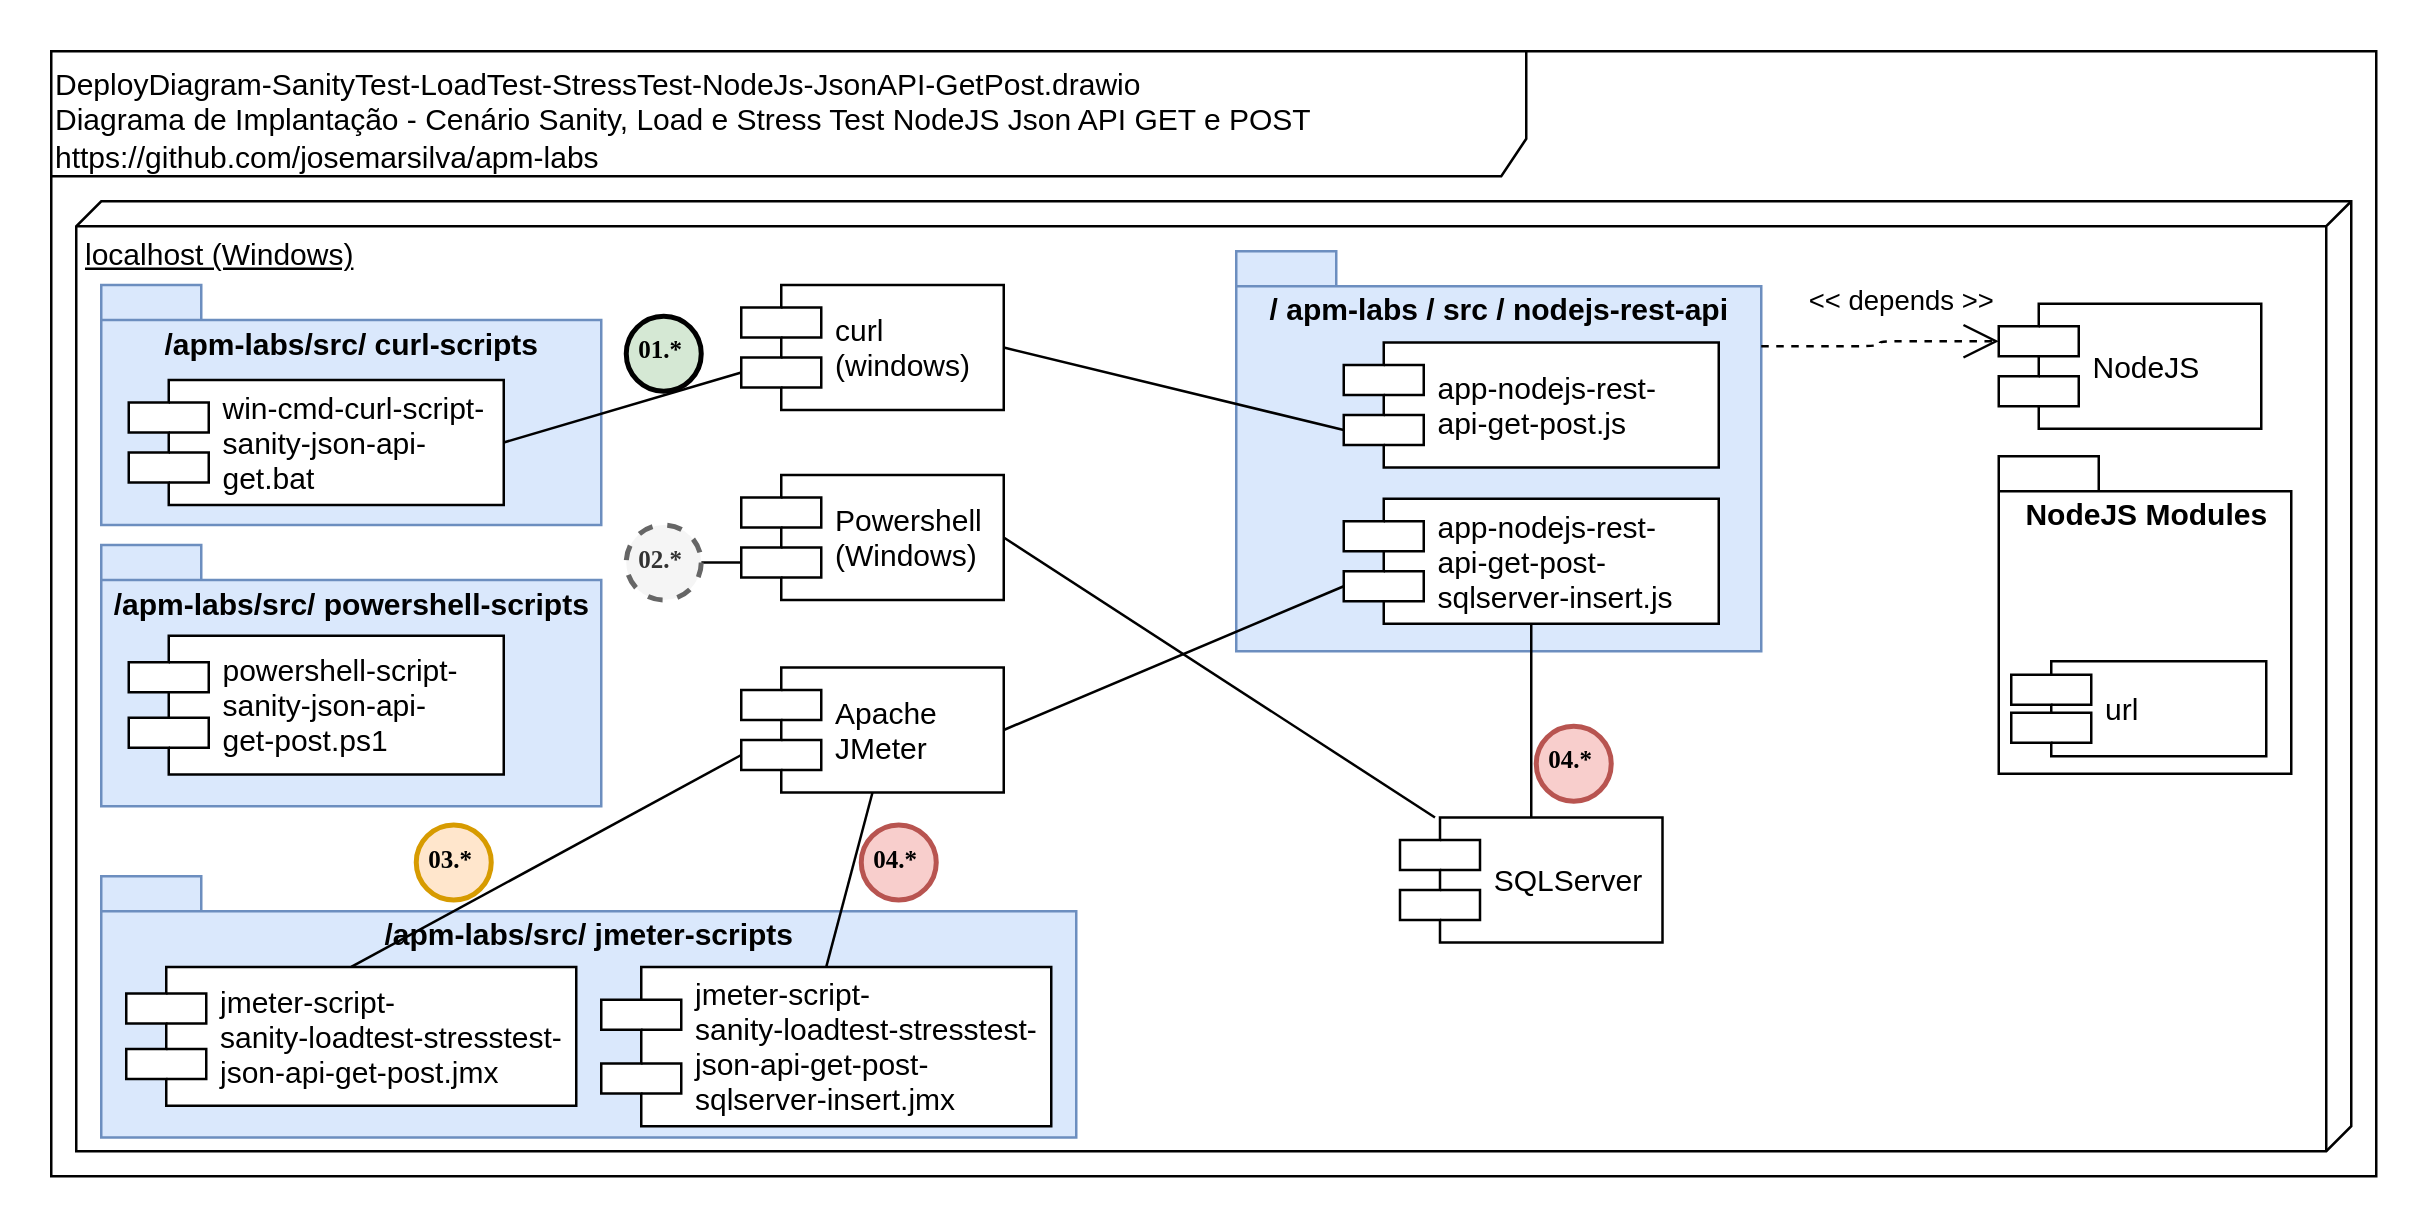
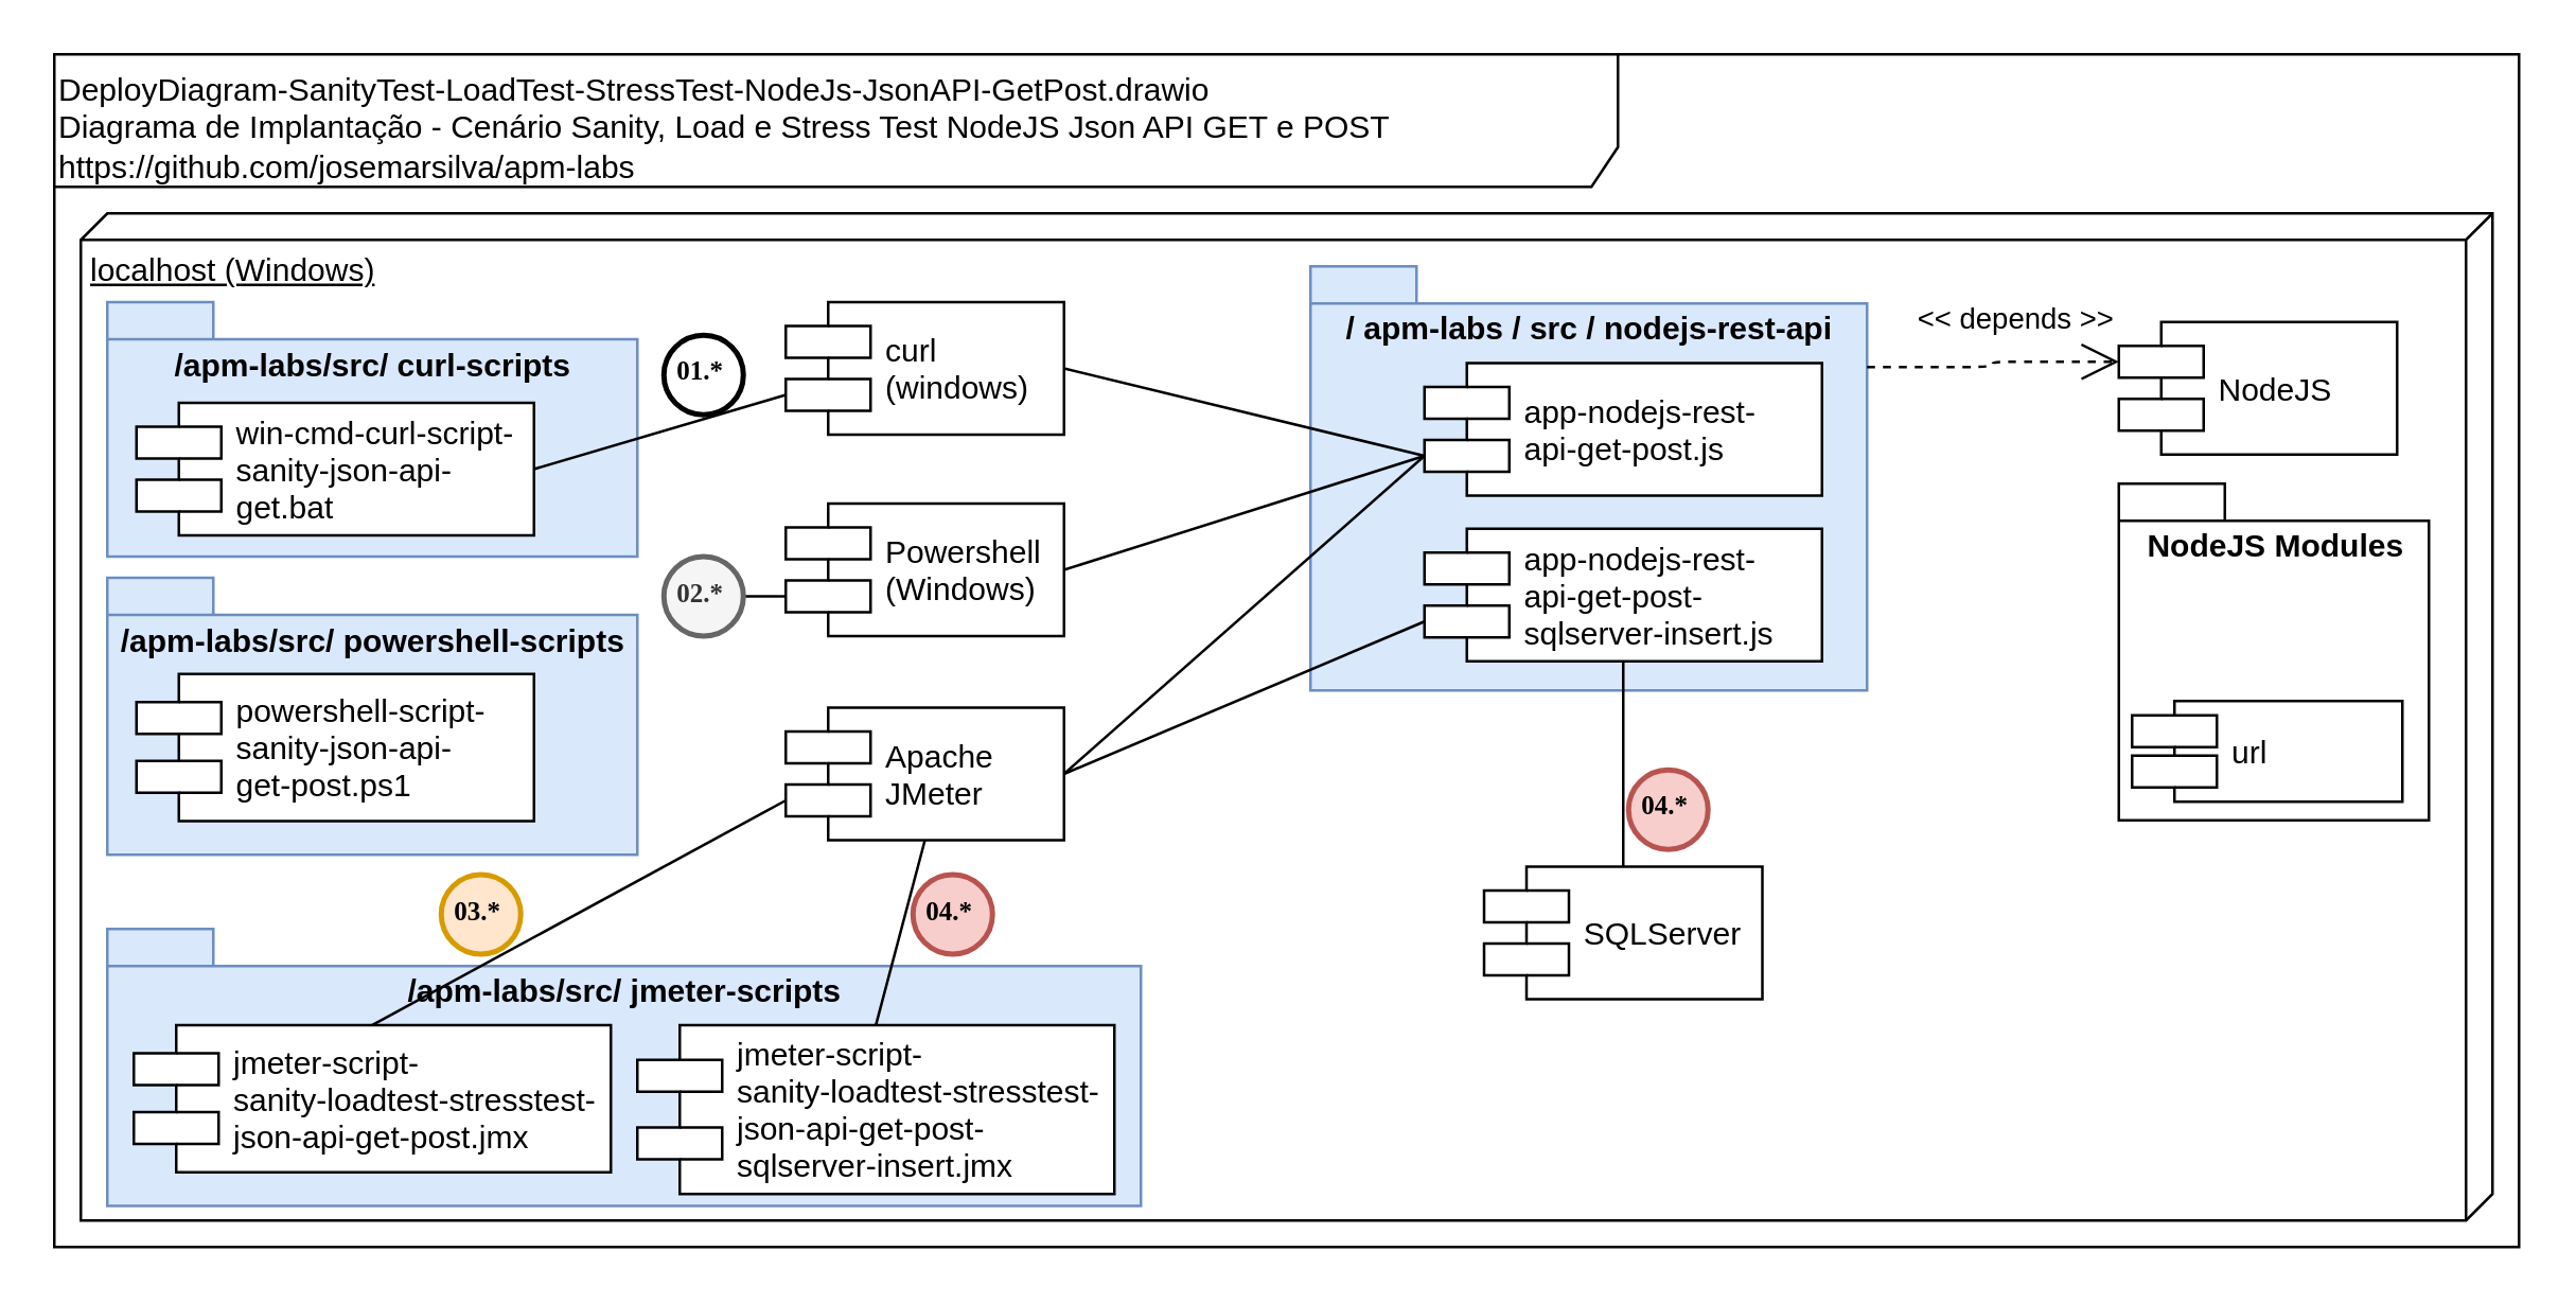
  <mxCell id="0" />
  <mxCell id="1" parent="0" />
  <mxCell id="2" value="DeployDiagram-SanityTest-LoadTest-StressTest-NodeJs-JsonAPI-GetPost.drawio&lt;br&gt;Diagrama de Implantação - Cenário Sanity, Load e Stress Test NodeJS Json API GET e POST&lt;br&gt;https://github.com/josemarsilva/apm-labs" style="shape=umlFrame;whiteSpace=wrap;html=1;width=590;height=50;verticalAlign=top;align=left;" parent="1" vertex="1"><mxGeometry x="20" y="20" width="930" height="450" as="geometry" /></mxCell>
  <mxCell id="3" value="localhost (Windows)" style="verticalAlign=top;align=left;spacingTop=8;spacingLeft=2;spacingRight=12;shape=cube;size=10;direction=south;fontStyle=4;html=1;" parent="1" vertex="1"><mxGeometry x="30" y="80" width="910" height="380" as="geometry" /></mxCell>
  <mxCell id="4" value="curl&#10;(windows)" style="shape=component;align=left;spacingLeft=36;" parent="1" vertex="1"><mxGeometry x="296" y="113.5" width="105" height="50" as="geometry" /></mxCell>
  <mxCell id="5" value="&lt;div style=&quot;text-align: left&quot;&gt;&lt;span&gt;/ apm-labs / src / &lt;/span&gt;&lt;span&gt;nodejs-rest-api&lt;/span&gt;&lt;/div&gt;" style="shape=folder;fontStyle=1;spacingTop=10;tabWidth=40;tabHeight=14;tabPosition=left;html=1;verticalAlign=top;fillColor=#dae8fc;strokeColor=#6c8ebf;" parent="1" vertex="1"><mxGeometry x="494" y="100" width="210" height="160" as="geometry" /></mxCell>
  <mxCell id="6" value="app-nodejs-rest-&#10;api-get-post.js" style="shape=component;align=left;spacingLeft=36;" parent="1" vertex="1"><mxGeometry x="537" y="136.5" width="150" height="50" as="geometry" /></mxCell>
  <mxCell id="7" value="NodeJS" style="shape=component;align=left;spacingLeft=36;" parent="1" vertex="1"><mxGeometry x="799" y="121" width="105" height="50" as="geometry" /></mxCell>
  <mxCell id="8" value="NodeJS Modules" style="shape=folder;fontStyle=1;spacingTop=10;tabWidth=40;tabHeight=14;tabPosition=left;html=1;verticalAlign=top;" parent="1" vertex="1"><mxGeometry x="799" y="182" width="117" height="127" as="geometry" /></mxCell>
  <mxCell id="9" value="&amp;lt;&amp;lt; depends &amp;gt;&amp;gt;" style="endArrow=open;endSize=12;dashed=1;html=1;exitX=0;exitY=0;exitDx=210;exitDy=38;exitPerimeter=0;entryX=0;entryY=0.3;entryDx=0;entryDy=0;edgeStyle=orthogonalEdgeStyle;" parent="1" source="5" target="7" edge="1"><mxGeometry x="0.196" y="16" width="160" relative="1" as="geometry"><mxPoint x="1031.5" y="355" as="sourcePoint" /><mxPoint x="954" y="299" as="targetPoint" /><mxPoint as="offset" /></mxGeometry></mxCell>
  <mxCell id="10" value="/apm-labs/src/&amp;nbsp;&lt;span style=&quot;text-align: left&quot;&gt;curl-scripts&lt;/span&gt;" style="shape=folder;fontStyle=1;spacingTop=10;tabWidth=40;tabHeight=14;tabPosition=left;html=1;verticalAlign=top;fillColor=#dae8fc;strokeColor=#6c8ebf;" parent="1" vertex="1"><mxGeometry x="40" y="113.5" width="200" height="96" as="geometry" /></mxCell>
  <mxCell id="11" value="win-cmd-curl-script-&#10;sanity-json-api-&#10;get.bat" style="shape=component;align=left;spacingLeft=36;" parent="1" vertex="1"><mxGeometry x="51" y="151.5" width="150" height="50" as="geometry" /></mxCell>
- <mxCell id="12" value="01.*" style="ellipse;whiteSpace=wrap;html=1;aspect=fixed;strokeWidth=2;fontFamily=Tahoma;spacingBottom=4;spacingRight=2;fontStyle=1;fontSize=10;fillColor=#d5e8d4;" parent="1" vertex="1"><mxGeometry x="250" y="126" width="30" height="30" as="geometry" /></mxCell>
+ <mxCell id="12" value="01.*" style="ellipse;whiteSpace=wrap;html=1;aspect=fixed;strokeWidth=2;fontFamily=Tahoma;spacingBottom=4;spacingRight=2;fontStyle=1;fontSize=10;" parent="1" vertex="1"><mxGeometry x="250" y="126" width="30" height="30" as="geometry" /></mxCell>
  <mxCell id="13" value="" style="rounded=0;orthogonalLoop=1;jettySize=auto;html=1;endArrow=none;endFill=0;fontSize=11;entryX=1;entryY=0.5;entryDx=0;entryDy=0;exitX=0;exitY=0.7;exitDx=0;exitDy=0;" parent="1" source="4" target="11" edge="1"><mxGeometry relative="1" as="geometry" /></mxCell>
  <mxCell id="14" value="" style="endArrow=none;startArrow=none;endFill=0;startFill=0;html=1;exitX=1;exitY=0.5;exitDx=0;exitDy=0;entryX=0;entryY=0.7;entryDx=0;entryDy=0;rounded=0;" parent="1" source="4" target="6" edge="1"><mxGeometry width="160" relative="1" as="geometry"><mxPoint x="403" y="159" as="sourcePoint" /><mxPoint x="547" y="210" as="targetPoint" /></mxGeometry></mxCell>
  <mxCell id="15" value="&lt;div style=&quot;text-align: left&quot;&gt;&lt;span&gt;/apm-labs/src/&amp;nbsp;&lt;/span&gt;&lt;span&gt;powershell-scripts&lt;/span&gt;&lt;/div&gt;" style="shape=folder;fontStyle=1;spacingTop=10;tabWidth=40;tabHeight=14;tabPosition=left;html=1;verticalAlign=top;fillColor=#dae8fc;strokeColor=#6c8ebf;" parent="1" vertex="1"><mxGeometry x="40" y="217.5" width="200" height="104.5" as="geometry" /></mxCell>
  <mxCell id="16" value="url" style="shape=component;align=left;spacingLeft=36;" parent="1" vertex="1"><mxGeometry x="804" y="264" width="102" height="38" as="geometry" /></mxCell>
  <mxCell id="17" value="powershell-script-&#10;sanity-json-api-&#10;get-post.ps1" style="shape=component;align=left;spacingLeft=36;" parent="1" vertex="1"><mxGeometry x="51" y="253.75" width="150" height="55.5" as="geometry" /></mxCell>
  <mxCell id="18" value="" style="rounded=0;orthogonalLoop=1;jettySize=auto;html=1;endArrow=none;endFill=0;fontSize=11;exitX=0;exitY=0.7;exitDx=0;exitDy=0;" parent="1" source="19" target="21" edge="1"><mxGeometry relative="1" as="geometry"><mxPoint x="300" y="194" as="sourcePoint" /><mxPoint x="211" y="202" as="targetPoint" /></mxGeometry></mxCell>
  <mxCell id="19" value="Powershell&#10;(Windows)" style="shape=component;align=left;spacingLeft=36;" parent="1" vertex="1"><mxGeometry x="296" y="189.5" width="105" height="50" as="geometry" /></mxCell>
- <mxCell id="20" value="" style="endArrow=none;startArrow=none;endFill=0;startFill=0;html=1;exitX=1;exitY=0.5;exitDx=0;exitDy=0;rounded=0;" parent="1" source="19" target="28" edge="1"><mxGeometry width="160" relative="1" as="geometry"><mxPoint x="405" y="184" as="sourcePoint" /><mxPoint x="547" y="211" as="targetPoint" /></mxGeometry></mxCell>
- <mxCell id="21" value="02.*" style="ellipse;whiteSpace=wrap;html=1;aspect=fixed;strokeWidth=2;fontFamily=Tahoma;spacingBottom=4;spacingRight=2;fontStyle=1;fontSize=10;fillColor=#f5f5f5;strokeColor=#666666;fontColor=#333333;dashed=1;" parent="1" vertex="1"><mxGeometry x="250" y="209.5" width="30" height="30" as="geometry" /></mxCell>
+ <mxCell id="20" value="" style="endArrow=none;startArrow=none;endFill=0;startFill=0;html=1;exitX=1;exitY=0.5;exitDx=0;exitDy=0;entryX=0;entryY=0.7;entryDx=0;entryDy=0;rounded=0;" parent="1" source="19" target="6" edge="1"><mxGeometry width="160" relative="1" as="geometry"><mxPoint x="405" y="184" as="sourcePoint" /><mxPoint x="547" y="211" as="targetPoint" /></mxGeometry></mxCell>
+ <mxCell id="21" value="02.*" style="ellipse;whiteSpace=wrap;html=1;aspect=fixed;strokeWidth=2;fontFamily=Tahoma;spacingBottom=4;spacingRight=2;fontStyle=1;fontSize=10;fillColor=#f5f5f5;strokeColor=#666666;fontColor=#333333;" parent="1" vertex="1"><mxGeometry x="250" y="209.5" width="30" height="30" as="geometry" /></mxCell>
  <mxCell id="22" value="&lt;div style=&quot;text-align: left&quot;&gt;&lt;span&gt;/apm-labs/src/&amp;nbsp;&lt;/span&gt;&lt;span&gt;jmeter-scripts&lt;/span&gt;&lt;/div&gt;" style="shape=folder;fontStyle=1;spacingTop=10;tabWidth=40;tabHeight=14;tabPosition=left;html=1;verticalAlign=top;fillColor=#dae8fc;strokeColor=#6c8ebf;" parent="1" vertex="1"><mxGeometry x="40" y="350" width="390" height="104.5" as="geometry" /></mxCell>
  <mxCell id="23" value="jmeter-script-&#10;sanity-loadtest-stresstest-&#10;json-api-get-post.jmx" style="shape=component;align=left;spacingLeft=36;" parent="1" vertex="1"><mxGeometry x="50" y="386.25" width="180" height="55.5" as="geometry" /></mxCell>
  <mxCell id="24" value="" style="rounded=0;orthogonalLoop=1;jettySize=auto;html=1;endArrow=none;endFill=0;fontSize=11;entryX=0.5;entryY=0;entryDx=0;entryDy=0;exitX=0;exitY=0.7;exitDx=0;exitDy=0;" parent="1" source="25" target="23" edge="1"><mxGeometry relative="1" as="geometry"><mxPoint x="306" y="270" as="sourcePoint" /><mxPoint x="211" y="296" as="targetPoint" /></mxGeometry></mxCell>
  <mxCell id="25" value="Apache &#10;JMeter" style="shape=component;align=left;spacingLeft=36;" parent="1" vertex="1"><mxGeometry x="296" y="266.5" width="105" height="50" as="geometry" /></mxCell>
  <mxCell id="26" value="03.*" style="ellipse;whiteSpace=wrap;html=1;aspect=fixed;strokeWidth=2;fontFamily=Tahoma;spacingBottom=4;spacingRight=2;fontStyle=1;fontSize=10;fillColor=#ffe6cc;strokeColor=#d79b00;" parent="1" vertex="1"><mxGeometry x="166" y="329.5" width="30" height="30" as="geometry" /></mxCell>
+ <mxCell id="27" value="" style="endArrow=none;startArrow=none;endFill=0;startFill=0;html=1;exitX=1;exitY=0.5;exitDx=0;exitDy=0;entryX=0;entryY=0.7;entryDx=0;entryDy=0;rounded=0;" parent="1" source="25" target="6" edge="1"><mxGeometry width="160" relative="1" as="geometry"><mxPoint x="411" y="260" as="sourcePoint" /><mxPoint x="547" y="231" as="targetPoint" /></mxGeometry></mxCell>
  <mxCell id="28" value="SQLServer" style="shape=component;align=left;spacingLeft=36;" vertex="1" parent="1"><mxGeometry x="559.5" y="326.5" width="105" height="50" as="geometry" /></mxCell>
  <mxCell id="29" value="04.*" style="ellipse;whiteSpace=wrap;html=1;aspect=fixed;strokeWidth=2;fontFamily=Tahoma;spacingBottom=4;spacingRight=2;fontStyle=1;fontSize=10;fillColor=#f8cecc;strokeColor=#b85450;" vertex="1" parent="1"><mxGeometry x="614" y="290" width="30" height="30" as="geometry" /></mxCell>
  <mxCell id="30" value="app-nodejs-rest-&#10;api-get-post-&#10;sqlserver-insert.js" style="shape=component;align=left;spacingLeft=36;" vertex="1" parent="1"><mxGeometry x="537" y="199" width="150" height="50" as="geometry" /></mxCell>
  <mxCell id="31" value="" style="endArrow=none;startArrow=none;endFill=0;startFill=0;html=1;exitX=0.5;exitY=0;exitDx=0;exitDy=0;entryX=0.5;entryY=1;entryDx=0;entryDy=0;rounded=0;" edge="1" parent="1" source="28" target="30"><mxGeometry width="160" relative="1" as="geometry"><mxPoint x="411" y="301.5" as="sourcePoint" /><mxPoint x="547" y="181.5" as="targetPoint" /></mxGeometry></mxCell>
  <mxCell id="32" value="" style="endArrow=none;startArrow=none;endFill=0;startFill=0;html=1;exitX=1;exitY=0.5;exitDx=0;exitDy=0;entryX=0;entryY=0.7;entryDx=0;entryDy=0;rounded=0;" edge="1" parent="1" source="25" target="30"><mxGeometry width="160" relative="1" as="geometry"><mxPoint x="411" y="301.5" as="sourcePoint" /><mxPoint x="547" y="181.5" as="targetPoint" /></mxGeometry></mxCell>
  <mxCell id="33" value="jmeter-script-&#10;sanity-loadtest-stresstest-&#10;json-api-get-post-&#10;sqlserver-insert.jmx" style="shape=component;align=left;spacingLeft=36;" vertex="1" parent="1"><mxGeometry x="240" y="386.25" width="180" height="63.75" as="geometry" /></mxCell>
  <mxCell id="34" value="" style="rounded=0;orthogonalLoop=1;jettySize=auto;html=1;endArrow=none;endFill=0;fontSize=11;entryX=0.5;entryY=0;entryDx=0;entryDy=0;exitX=0.5;exitY=1;exitDx=0;exitDy=0;" edge="1" parent="1" source="25" target="33"><mxGeometry relative="1" as="geometry"><mxPoint x="306" y="311.5" as="sourcePoint" /><mxPoint x="150" y="396.25" as="targetPoint" /></mxGeometry></mxCell>
  <mxCell id="35" value="04.*" style="ellipse;whiteSpace=wrap;html=1;aspect=fixed;strokeWidth=2;fontFamily=Tahoma;spacingBottom=4;spacingRight=2;fontStyle=1;fontSize=10;fillColor=#f8cecc;strokeColor=#b85450;" vertex="1" parent="1"><mxGeometry x="344" y="329.5" width="30" height="30" as="geometry" /></mxCell>
